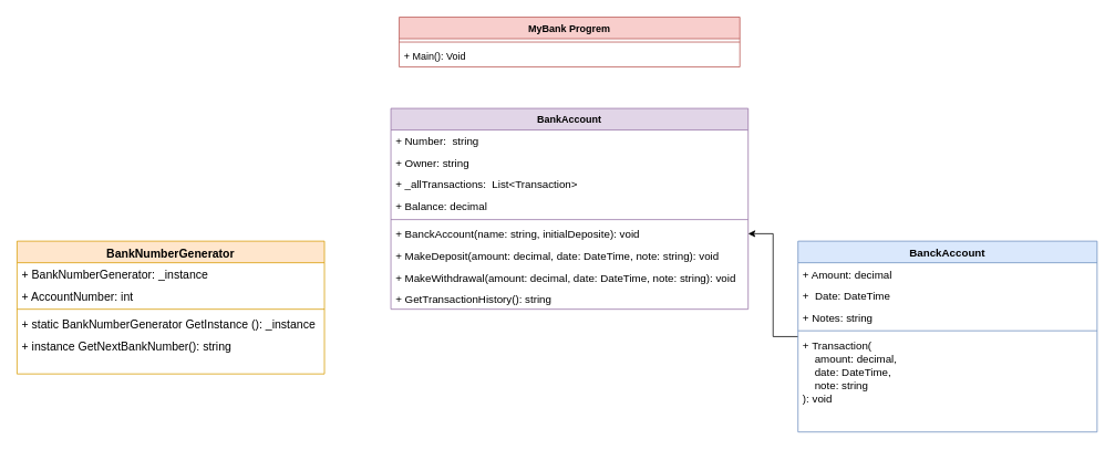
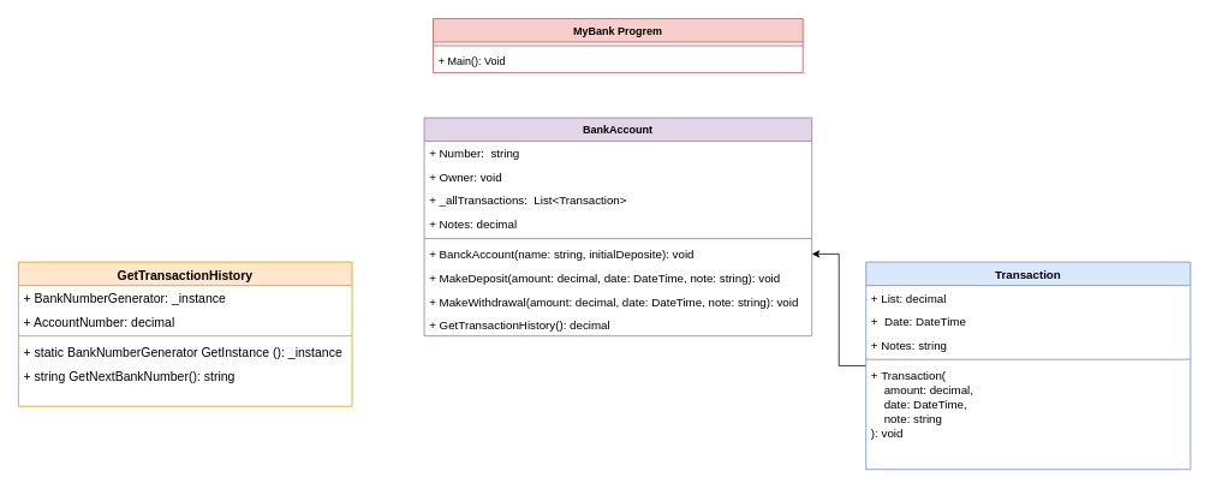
  <mxCell id="0" />
  <mxCell id="1" parent="0" />
  <mxCell id="2" value="MyBank Progrem&#10;" style="swimlane;fontStyle=1;align=center;verticalAlign=top;childLayout=stackLayout;horizontal=1;startSize=26;horizontalStack=0;resizeParent=1;resizeParentMax=0;resizeLast=0;collapsible=1;marginBottom=0;fontSize=12;fillColor=#f8cecc;strokeColor=#b85450;" vertex="1" parent="1"><mxGeometry x="480" y="20" width="410" height="60" as="geometry" /></mxCell>
  <mxCell id="3" value="" style="line;strokeWidth=1;fillColor=none;align=left;verticalAlign=middle;spacingTop=-1;spacingLeft=3;spacingRight=3;rotatable=0;labelPosition=right;points=[];portConstraint=eastwest;strokeColor=inherit;fontSize=12;" vertex="1" parent="2"><mxGeometry y="26" width="410" height="8" as="geometry" /></mxCell>
  <mxCell id="4" value="+ Main(): Void" style="text;strokeColor=none;fillColor=none;align=left;verticalAlign=top;spacingLeft=4;spacingRight=4;overflow=hidden;rotatable=0;points=[[0,0.5],[1,0.5]];portConstraint=eastwest;fontSize=12;" vertex="1" parent="2"><mxGeometry y="34" width="410" height="26" as="geometry" /></mxCell>
- <mxCell id="5" value="BankNumberGenerator" style="swimlane;fontStyle=1;align=center;verticalAlign=top;childLayout=stackLayout;horizontal=1;startSize=26;horizontalStack=0;resizeParent=1;resizeParentMax=0;resizeLast=0;collapsible=1;marginBottom=0;fontSize=14;labelBorderColor=none;fillColor=#ffe6cc;strokeColor=#d79b00;" vertex="1" parent="1"><mxGeometry x="20" y="290" width="370" height="160" as="geometry" /></mxCell>
+ <mxCell id="5" value="GetTransactionHistory" style="swimlane;fontStyle=1;align=center;verticalAlign=top;childLayout=stackLayout;horizontal=1;startSize=26;horizontalStack=0;resizeParent=1;resizeParentMax=0;resizeLast=0;collapsible=1;marginBottom=0;fontSize=14;labelBorderColor=none;fillColor=#ffe6cc;strokeColor=#d79b00;" vertex="1" parent="1"><mxGeometry x="20" y="290" width="370" height="160" as="geometry" /></mxCell>
  <mxCell id="6" value="+ BankNumberGenerator: _instance" style="text;strokeColor=none;fillColor=none;align=left;verticalAlign=top;spacingLeft=4;spacingRight=4;overflow=hidden;rotatable=0;points=[[0,0.5],[1,0.5]];portConstraint=eastwest;fontSize=14;labelBorderColor=none;" vertex="1" parent="5"><mxGeometry y="26" width="370" height="26" as="geometry" /></mxCell>
- <mxCell id="7" value="+ AccountNumber: int" style="text;strokeColor=none;fillColor=none;align=left;verticalAlign=top;spacingLeft=4;spacingRight=4;overflow=hidden;rotatable=0;points=[[0,0.5],[1,0.5]];portConstraint=eastwest;fontSize=14;labelBorderColor=none;" vertex="1" parent="5"><mxGeometry y="52" width="370" height="26" as="geometry" /></mxCell>
+ <mxCell id="7" value="+ AccountNumber: decimal" style="text;strokeColor=none;fillColor=none;align=left;verticalAlign=top;spacingLeft=4;spacingRight=4;overflow=hidden;rotatable=0;points=[[0,0.5],[1,0.5]];portConstraint=eastwest;fontSize=14;labelBorderColor=none;" vertex="1" parent="5"><mxGeometry y="52" width="370" height="26" as="geometry" /></mxCell>
  <mxCell id="8" value="" style="line;strokeWidth=1;fillColor=none;align=left;verticalAlign=middle;spacingTop=-1;spacingLeft=3;spacingRight=3;rotatable=0;labelPosition=right;points=[];portConstraint=eastwest;strokeColor=inherit;fontSize=14;labelBorderColor=none;" vertex="1" parent="5"><mxGeometry y="78" width="370" height="8" as="geometry" /></mxCell>
  <mxCell id="9" value="+ static BankNumberGenerator GetInstance (): _instance&#10;" style="text;strokeColor=none;fillColor=none;align=left;verticalAlign=top;spacingLeft=4;spacingRight=4;overflow=hidden;rotatable=0;points=[[0,0.5],[1,0.5]];portConstraint=eastwest;fontSize=14;labelBorderColor=none;" vertex="1" parent="5"><mxGeometry y="86" width="370" height="26" as="geometry" /></mxCell>
- <mxCell id="10" value="+ instance GetNextBankNumber(): string" style="text;strokeColor=none;fillColor=none;align=left;verticalAlign=top;spacingLeft=4;spacingRight=4;overflow=hidden;rotatable=0;points=[[0,0.5],[1,0.5]];portConstraint=eastwest;fontSize=14;labelBorderColor=none;" vertex="1" parent="5"><mxGeometry y="112" width="370" height="48" as="geometry" /></mxCell>
+ <mxCell id="10" value="+ string GetNextBankNumber(): string" style="text;strokeColor=none;fillColor=none;align=left;verticalAlign=top;spacingLeft=4;spacingRight=4;overflow=hidden;rotatable=0;points=[[0,0.5],[1,0.5]];portConstraint=eastwest;fontSize=14;labelBorderColor=none;" vertex="1" parent="5"><mxGeometry y="112" width="370" height="48" as="geometry" /></mxCell>
  <mxCell id="11" value="BankAccount" style="swimlane;fontStyle=1;align=center;verticalAlign=top;childLayout=stackLayout;horizontal=1;startSize=26;horizontalStack=0;resizeParent=1;resizeParentMax=0;resizeLast=0;collapsible=1;marginBottom=0;fontSize=12;fillColor=#e1d5e7;strokeColor=#9673a6;" vertex="1" parent="1"><mxGeometry x="470" y="130" width="430" height="242" as="geometry" /></mxCell>
  <mxCell id="12" value="+ Number:  string" style="text;strokeColor=none;fillColor=none;align=left;verticalAlign=top;spacingLeft=4;spacingRight=4;overflow=hidden;rotatable=0;points=[[0,0.5],[1,0.5]];portConstraint=eastwest;fontSize=13;" vertex="1" parent="11"><mxGeometry y="26" width="430" height="26" as="geometry" /></mxCell>
- <mxCell id="13" value="+ Owner: string" style="text;strokeColor=none;fillColor=none;align=left;verticalAlign=top;spacingLeft=4;spacingRight=4;overflow=hidden;rotatable=0;points=[[0,0.5],[1,0.5]];portConstraint=eastwest;fontSize=13;" vertex="1" parent="11"><mxGeometry y="52" width="430" height="26" as="geometry" /></mxCell>
+ <mxCell id="13" value="+ Owner: void" style="text;strokeColor=none;fillColor=none;align=left;verticalAlign=top;spacingLeft=4;spacingRight=4;overflow=hidden;rotatable=0;points=[[0,0.5],[1,0.5]];portConstraint=eastwest;fontSize=13;" vertex="1" parent="11"><mxGeometry y="52" width="430" height="26" as="geometry" /></mxCell>
  <mxCell id="14" value="+ _allTransactions:  List&lt;Transaction&gt;" style="text;strokeColor=none;fillColor=none;align=left;verticalAlign=top;spacingLeft=4;spacingRight=4;overflow=hidden;rotatable=0;points=[[0,0.5],[1,0.5]];portConstraint=eastwest;fontSize=13;" vertex="1" parent="11"><mxGeometry y="78" width="430" height="26" as="geometry" /></mxCell>
- <mxCell id="15" value="+ Balance: decimal" style="text;strokeColor=none;fillColor=none;align=left;verticalAlign=top;spacingLeft=4;spacingRight=4;overflow=hidden;rotatable=0;points=[[0,0.5],[1,0.5]];portConstraint=eastwest;fontSize=13;" vertex="1" parent="11"><mxGeometry y="104" width="430" height="26" as="geometry" /></mxCell>
+ <mxCell id="15" value="+ Notes: decimal" style="text;strokeColor=none;fillColor=none;align=left;verticalAlign=top;spacingLeft=4;spacingRight=4;overflow=hidden;rotatable=0;points=[[0,0.5],[1,0.5]];portConstraint=eastwest;fontSize=13;" vertex="1" parent="11"><mxGeometry y="104" width="430" height="26" as="geometry" /></mxCell>
  <mxCell id="16" value="" style="line;strokeWidth=1;fillColor=none;align=left;verticalAlign=middle;spacingTop=-1;spacingLeft=3;spacingRight=3;rotatable=0;labelPosition=right;points=[];portConstraint=eastwest;strokeColor=inherit;fontSize=12;" vertex="1" parent="11"><mxGeometry y="130" width="430" height="8" as="geometry" /></mxCell>
  <mxCell id="17" value="+ BanckAccount(name: string, initialDeposite): void" style="text;strokeColor=none;fillColor=none;align=left;verticalAlign=top;spacingLeft=4;spacingRight=4;overflow=hidden;rotatable=0;points=[[0,0.5],[1,0.5]];portConstraint=eastwest;fontSize=13;" vertex="1" parent="11"><mxGeometry y="138" width="430" height="26" as="geometry" /></mxCell>
  <mxCell id="18" value="+ MakeDeposit(amount: decimal, date: DateTime, note: string): void" style="text;strokeColor=none;fillColor=none;align=left;verticalAlign=top;spacingLeft=4;spacingRight=4;overflow=hidden;rotatable=0;points=[[0,0.5],[1,0.5]];portConstraint=eastwest;fontSize=13;" vertex="1" parent="11"><mxGeometry y="164" width="430" height="26" as="geometry" /></mxCell>
  <mxCell id="19" value="+ MakeWithdrawal(amount: decimal, date: DateTime, note: string): void" style="text;strokeColor=none;fillColor=none;align=left;verticalAlign=top;spacingLeft=4;spacingRight=4;overflow=hidden;rotatable=0;points=[[0,0.5],[1,0.5]];portConstraint=eastwest;fontSize=13;" vertex="1" parent="11"><mxGeometry y="190" width="430" height="26" as="geometry" /></mxCell>
- <mxCell id="20" value="+ GetTransactionHistory(): string" style="text;strokeColor=none;fillColor=none;align=left;verticalAlign=top;spacingLeft=4;spacingRight=4;overflow=hidden;rotatable=0;points=[[0,0.5],[1,0.5]];portConstraint=eastwest;fontSize=13;" vertex="1" parent="11"><mxGeometry y="216" width="430" height="26" as="geometry" /></mxCell>
+ <mxCell id="20" value="+ GetTransactionHistory(): decimal" style="text;strokeColor=none;fillColor=none;align=left;verticalAlign=top;spacingLeft=4;spacingRight=4;overflow=hidden;rotatable=0;points=[[0,0.5],[1,0.5]];portConstraint=eastwest;fontSize=13;" vertex="1" parent="11"><mxGeometry y="216" width="430" height="26" as="geometry" /></mxCell>
  <mxCell id="21" value="" style="edgeStyle=orthogonalEdgeStyle;rounded=0;orthogonalLoop=1;jettySize=auto;html=1;fontSize=13;" edge="1" parent="1" source="22" target="17"><mxGeometry relative="1" as="geometry" /></mxCell>
- <mxCell id="22" value="BanckAccount" style="swimlane;fontStyle=1;align=center;verticalAlign=top;childLayout=stackLayout;horizontal=1;startSize=26;horizontalStack=0;resizeParent=1;resizeParentMax=0;resizeLast=0;collapsible=1;marginBottom=0;fontSize=13;labelBorderColor=none;fillColor=#dae8fc;strokeColor=#6c8ebf;" vertex="1" parent="1"><mxGeometry x="960" y="290" width="360" height="230" as="geometry"><mxRectangle x="470" y="300" width="110" height="30" as="alternateBounds" /></mxGeometry></mxCell>
- <mxCell id="23" value="+ Amount: decimal" style="text;strokeColor=none;fillColor=none;align=left;verticalAlign=top;spacingLeft=4;spacingRight=4;overflow=hidden;rotatable=0;points=[[0,0.5],[1,0.5]];portConstraint=eastwest;labelBackgroundColor=default;fontSize=13;labelBorderColor=none;" vertex="1" parent="22"><mxGeometry y="26" width="360" height="26" as="geometry" /></mxCell>
+ <mxCell id="22" value="Transaction" style="swimlane;fontStyle=1;align=center;verticalAlign=top;childLayout=stackLayout;horizontal=1;startSize=26;horizontalStack=0;resizeParent=1;resizeParentMax=0;resizeLast=0;collapsible=1;marginBottom=0;fontSize=13;labelBorderColor=none;fillColor=#dae8fc;strokeColor=#6c8ebf;" vertex="1" parent="1"><mxGeometry x="960" y="290" width="360" height="230" as="geometry"><mxRectangle x="470" y="300" width="110" height="30" as="alternateBounds" /></mxGeometry></mxCell>
+ <mxCell id="23" value="+ List: decimal" style="text;strokeColor=none;fillColor=none;align=left;verticalAlign=top;spacingLeft=4;spacingRight=4;overflow=hidden;rotatable=0;points=[[0,0.5],[1,0.5]];portConstraint=eastwest;labelBackgroundColor=default;fontSize=13;labelBorderColor=none;" vertex="1" parent="22"><mxGeometry y="26" width="360" height="26" as="geometry" /></mxCell>
  <mxCell id="24" value="+  Date: DateTime&#10; " style="text;strokeColor=none;fillColor=none;align=left;verticalAlign=top;spacingLeft=4;spacingRight=4;overflow=hidden;rotatable=0;points=[[0,0.5],[1,0.5]];portConstraint=eastwest;fontSize=13;labelBorderColor=none;" vertex="1" parent="22"><mxGeometry y="52" width="360" height="26" as="geometry" /></mxCell>
  <mxCell id="25" value="+ Notes: string&#10; " style="text;strokeColor=none;fillColor=none;align=left;verticalAlign=top;spacingLeft=4;spacingRight=4;overflow=hidden;rotatable=0;points=[[0,0.5],[1,0.5]];portConstraint=eastwest;fontSize=13;labelBorderColor=none;" vertex="1" parent="22"><mxGeometry y="78" width="360" height="26" as="geometry" /></mxCell>
  <mxCell id="26" value="" style="line;strokeWidth=1;fillColor=none;align=left;verticalAlign=middle;spacingTop=-1;spacingLeft=3;spacingRight=3;rotatable=0;labelPosition=right;points=[];portConstraint=eastwest;strokeColor=inherit;fontSize=12;labelBorderColor=none;" vertex="1" parent="22"><mxGeometry y="104" width="360" height="8" as="geometry" /></mxCell>
  <mxCell id="27" value="+ Transaction(&#10;    amount: decimal,&#10;    date: DateTime,&#10;    note: string&#10;): void" style="text;strokeColor=none;fillColor=none;align=left;verticalAlign=top;spacingLeft=4;spacingRight=4;overflow=hidden;rotatable=0;points=[[0,0.5],[1,0.5]];portConstraint=eastwest;fontSize=13;labelBorderColor=none;" vertex="1" parent="22"><mxGeometry y="112" width="360" height="118" as="geometry" /></mxCell>
